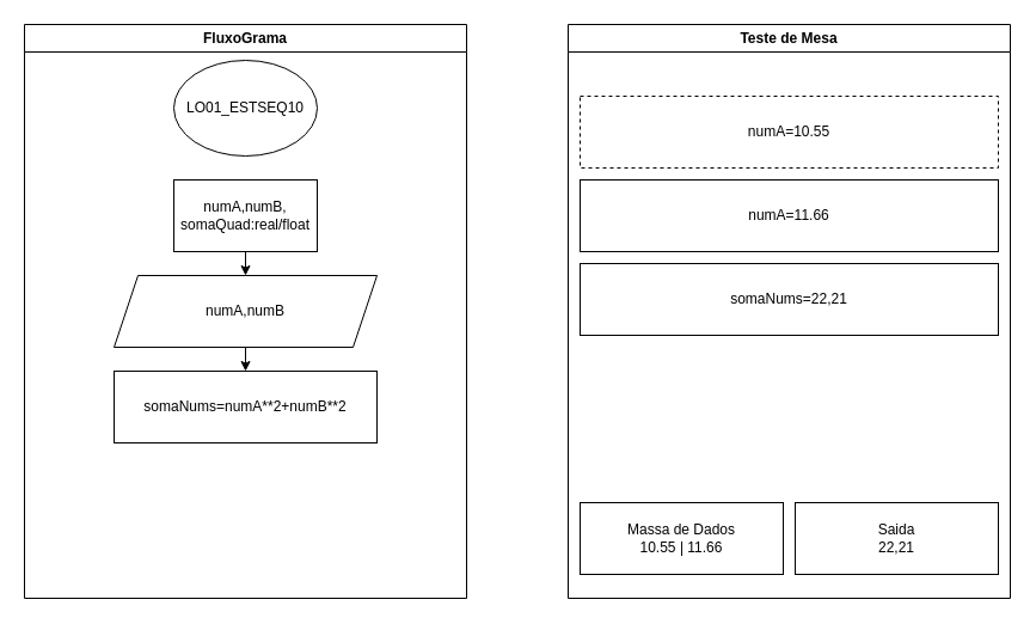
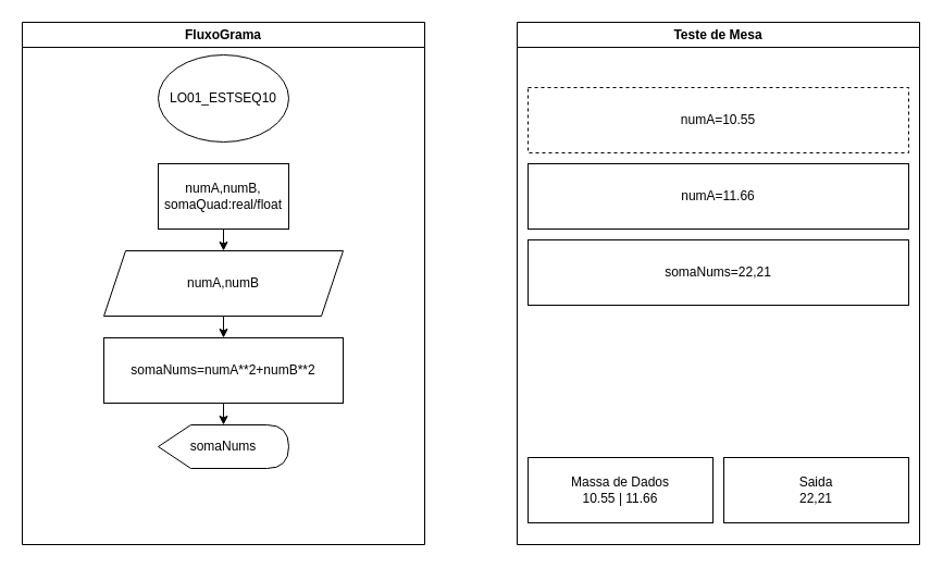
  <mxCell id="0" />
  <mxCell id="1" parent="0" />
  <mxCell id="2" value="LO01_ESTSEQ10" style="ellipse;whiteSpace=wrap;html=1;" vertex="1" parent="1"><mxGeometry x="145" y="50" width="120" height="80" as="geometry" /></mxCell>
  <mxCell id="3" value="" style="edgeStyle=none;html=1;" edge="1" parent="1" source="4" target="6"><mxGeometry relative="1" as="geometry" /></mxCell>
  <mxCell id="4" value="numA,numB, somaQuad:real/float" style="rounded=0;whiteSpace=wrap;html=1;" vertex="1" parent="1"><mxGeometry x="145" y="150" width="120" height="60" as="geometry" /></mxCell>
  <mxCell id="5" value="" style="edgeStyle=none;html=1;" edge="1" parent="1" source="6" target="8"><mxGeometry relative="1" as="geometry" /></mxCell>
  <mxCell id="6" value="numA,numB" style="shape=parallelogram;perimeter=parallelogramPerimeter;whiteSpace=wrap;html=1;fixedSize=1;" vertex="1" parent="1"><mxGeometry x="95" y="230" width="220" height="60" as="geometry" /></mxCell>
+ <mxCell id="7" value="" style="edgeStyle=none;html=1;" edge="1" parent="1" source="8" target="9"><mxGeometry relative="1" as="geometry" /></mxCell>
  <mxCell id="8" value="&lt;span style=&quot;color: rgb(0, 0, 0);&quot;&gt;somaNums=numA**2+numB**2&lt;/span&gt;" style="rounded=0;whiteSpace=wrap;html=1;" vertex="1" parent="1"><mxGeometry x="95" y="310" width="220" height="60" as="geometry" /></mxCell>
+ <mxCell id="9" value="somaNums" style="shape=display;whiteSpace=wrap;html=1;" vertex="1" parent="1"><mxGeometry x="145" y="390" width="120" height="40" as="geometry" /></mxCell>
  <mxCell id="10" value="Teste de Mesa" style="swimlane;whiteSpace=wrap;html=1;" vertex="1" parent="1"><mxGeometry x="475" y="20" width="370" height="480" as="geometry" /></mxCell>
  <mxCell id="11" value="Massa de Dados&lt;br&gt;10.55 | 11.66" style="rounded=0;whiteSpace=wrap;html=1;" vertex="1" parent="10"><mxGeometry x="10" y="400" width="170" height="60" as="geometry" /></mxCell>
  <mxCell id="12" value="Saida&lt;br&gt;22,21" style="rounded=0;whiteSpace=wrap;html=1;" vertex="1" parent="10"><mxGeometry x="190" y="400" width="170" height="60" as="geometry" /></mxCell>
  <mxCell id="13" value="somaNums=22,21" style="rounded=0;whiteSpace=wrap;html=1;" vertex="1" parent="10"><mxGeometry x="10" y="200" width="350" height="60" as="geometry" /></mxCell>
  <mxCell id="14" value="numA=11.66" style="rounded=0;whiteSpace=wrap;html=1;" vertex="1" parent="10"><mxGeometry x="10" y="130" width="350" height="60" as="geometry" /></mxCell>
  <mxCell id="15" value="numA=10.55" style="rounded=0;whiteSpace=wrap;html=1;dashed=1;" vertex="1" parent="1"><mxGeometry x="485" y="80" width="350" height="60" as="geometry" /></mxCell>
  <mxCell id="16" value="FluxoGrama" style="swimlane;whiteSpace=wrap;html=1;" vertex="1" parent="1"><mxGeometry x="20" y="20" width="370" height="480" as="geometry" /></mxCell>
